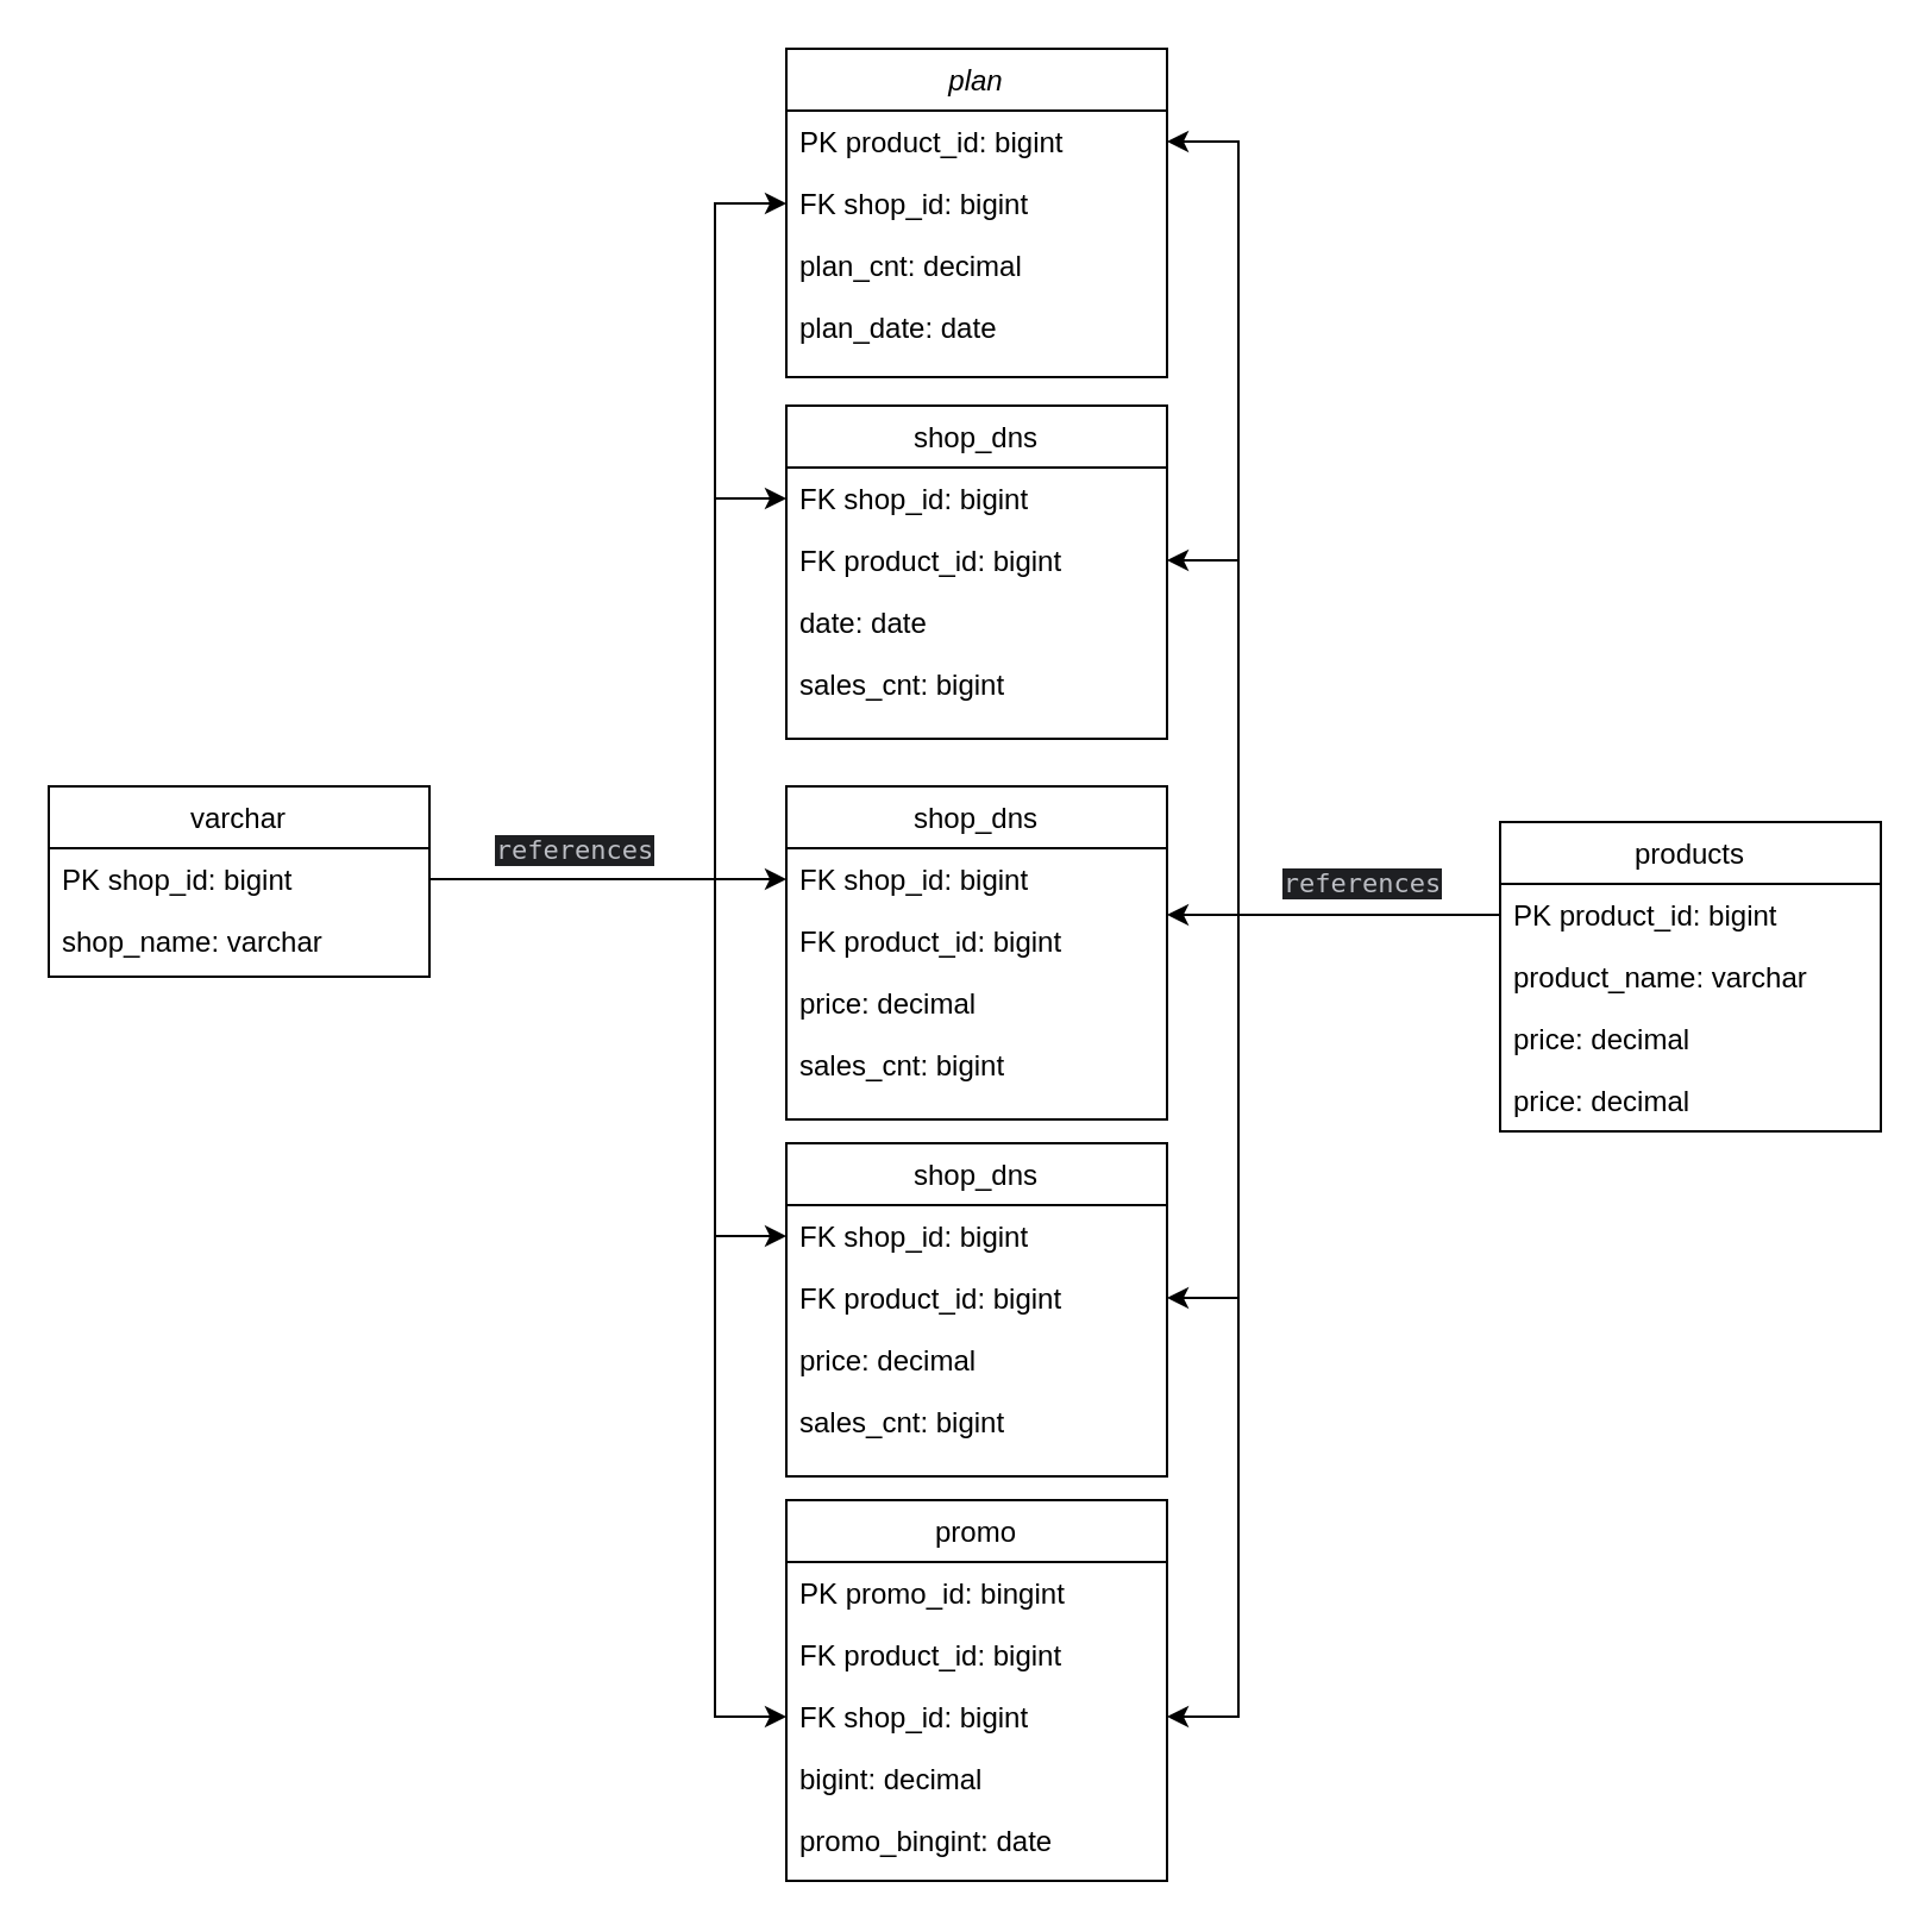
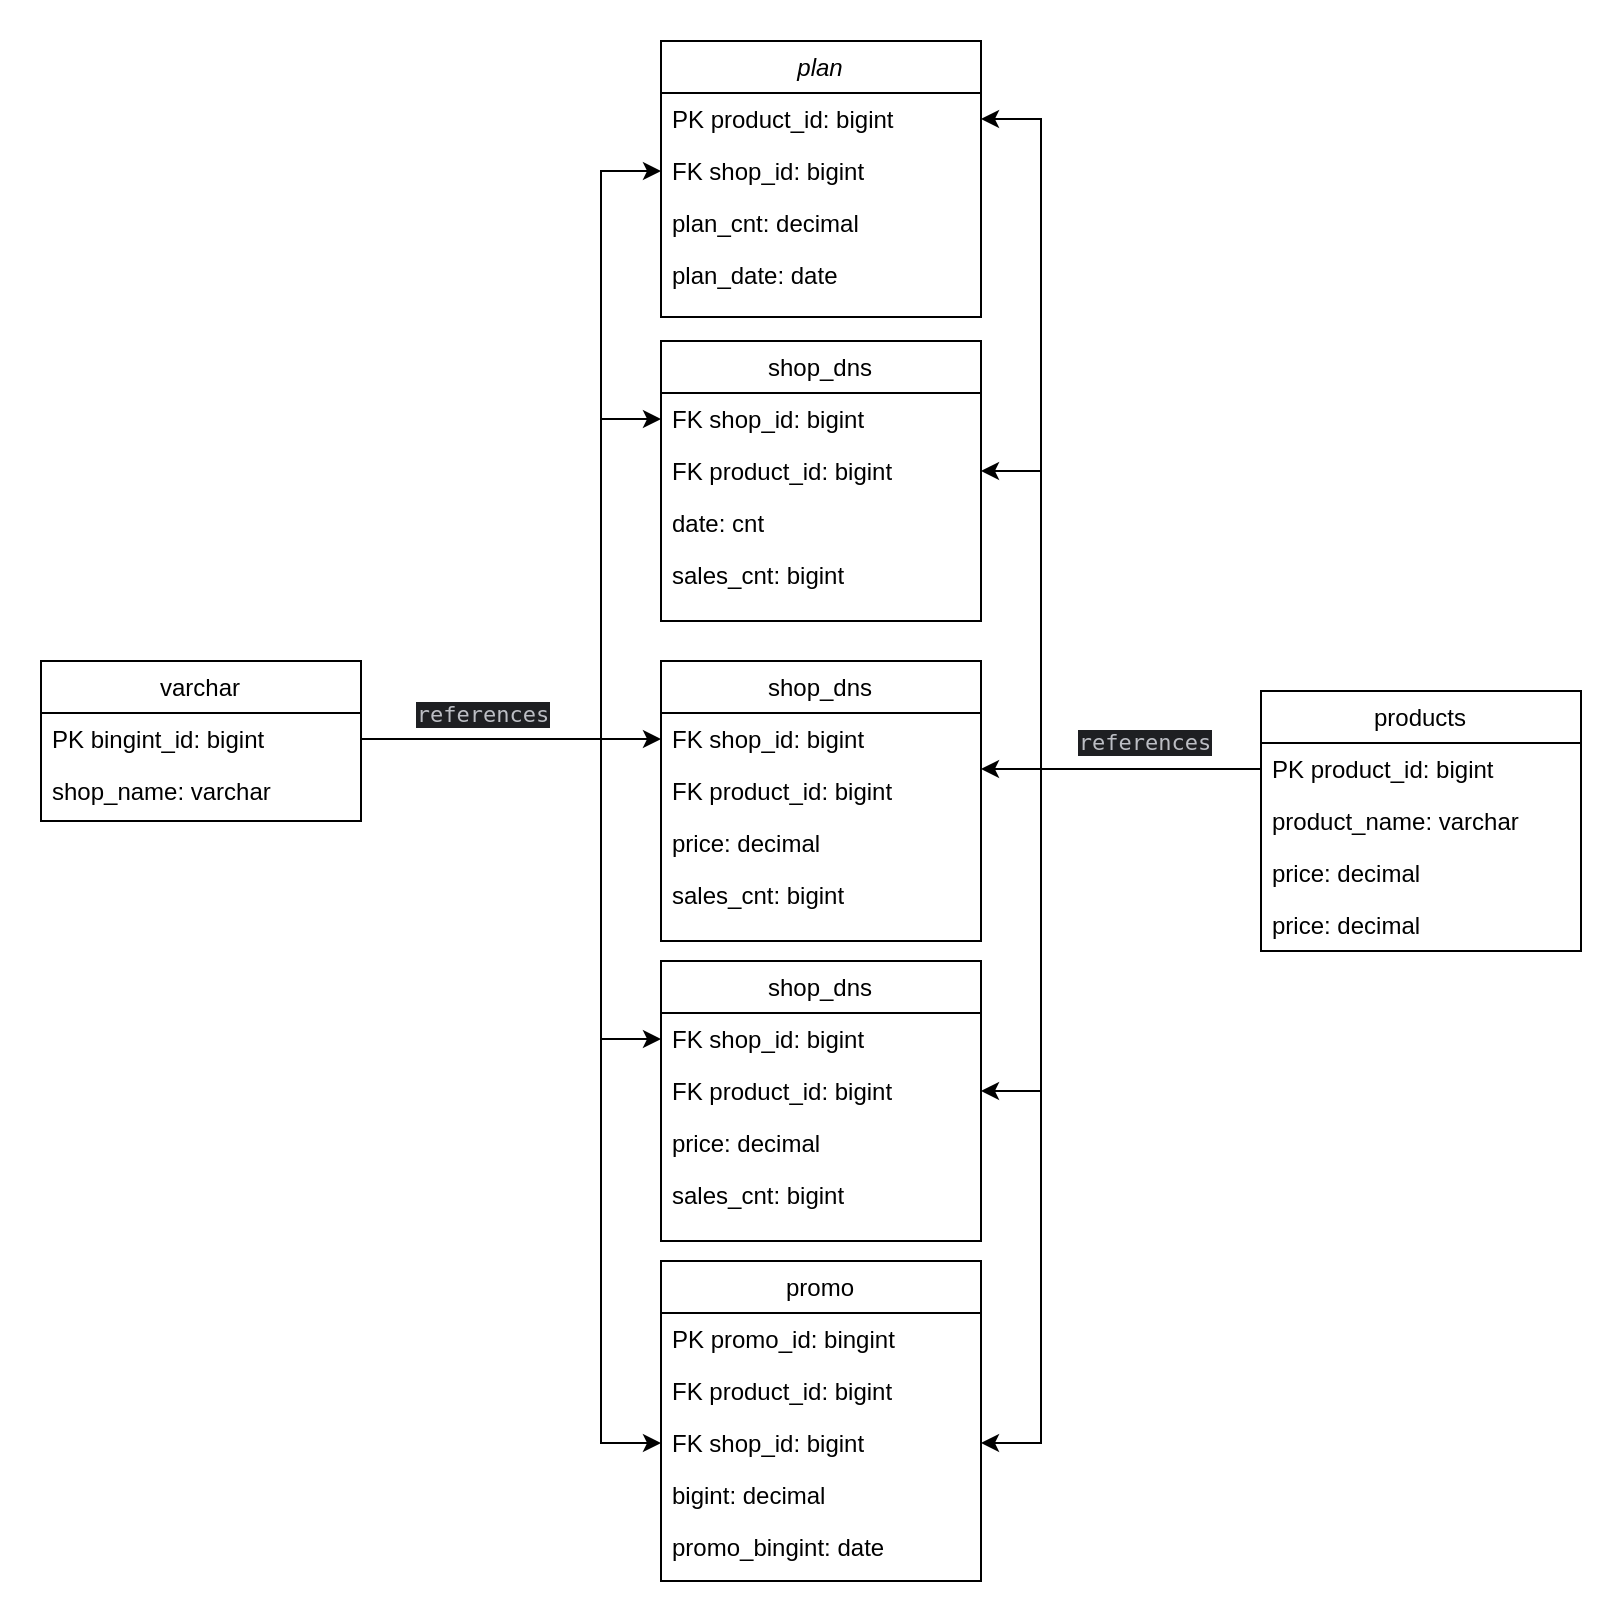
  <mxCell id="0" />
  <mxCell id="1" parent="0" />
  <mxCell id="2" value="plan" style="swimlane;fontStyle=2;align=center;verticalAlign=top;childLayout=stackLayout;horizontal=1;startSize=26;horizontalStack=0;resizeParent=1;resizeLast=0;collapsible=1;marginBottom=0;rounded=0;shadow=0;strokeWidth=1;" parent="1" vertex="1"><mxGeometry x="330" y="20" width="160" height="138" as="geometry"><mxRectangle x="230" y="140" width="160" height="26" as="alternateBounds" /></mxGeometry></mxCell>
  <mxCell id="3" value="PK product_id: bigint" style="text;align=left;verticalAlign=top;spacingLeft=4;spacingRight=4;overflow=hidden;rotatable=0;points=[[0,0.5],[1,0.5]];portConstraint=eastwest;" parent="2" vertex="1"><mxGeometry y="26" width="160" height="26" as="geometry" /></mxCell>
  <mxCell id="4" value="FK shop_id: bigint" style="text;align=left;verticalAlign=top;spacingLeft=4;spacingRight=4;overflow=hidden;rotatable=0;points=[[0,0.5],[1,0.5]];portConstraint=eastwest;rounded=0;shadow=0;html=0;" parent="2" vertex="1"><mxGeometry y="52" width="160" height="26" as="geometry" /></mxCell>
  <mxCell id="5" value="plan_cnt: decimal" style="text;align=left;verticalAlign=top;spacingLeft=4;spacingRight=4;overflow=hidden;rotatable=0;points=[[0,0.5],[1,0.5]];portConstraint=eastwest;rounded=0;shadow=0;html=0;" parent="2" vertex="1"><mxGeometry y="78" width="160" height="26" as="geometry" /></mxCell>
  <mxCell id="6" value="plan_date: date" style="text;align=left;verticalAlign=top;spacingLeft=4;spacingRight=4;overflow=hidden;rotatable=0;points=[[0,0.5],[1,0.5]];portConstraint=eastwest;rounded=0;shadow=0;html=0;" vertex="1" parent="2"><mxGeometry y="104" width="160" height="26" as="geometry" /></mxCell>
  <mxCell id="7" value="promo" style="swimlane;fontStyle=0;align=center;verticalAlign=top;childLayout=stackLayout;horizontal=1;startSize=26;horizontalStack=0;resizeParent=1;resizeLast=0;collapsible=1;marginBottom=0;rounded=0;shadow=0;strokeWidth=1;" parent="1" vertex="1"><mxGeometry x="330" y="630" width="160" height="160" as="geometry"><mxRectangle x="130" y="380" width="160" height="26" as="alternateBounds" /></mxGeometry></mxCell>
  <mxCell id="8" value="PK promo_id: bingint" style="text;align=left;verticalAlign=top;spacingLeft=4;spacingRight=4;overflow=hidden;rotatable=0;points=[[0,0.5],[1,0.5]];portConstraint=eastwest;" parent="7" vertex="1"><mxGeometry y="26" width="160" height="26" as="geometry" /></mxCell>
  <mxCell id="9" value="FK product_id: bigint" style="text;align=left;verticalAlign=top;spacingLeft=4;spacingRight=4;overflow=hidden;rotatable=0;points=[[0,0.5],[1,0.5]];portConstraint=eastwest;rounded=0;shadow=0;html=0;" parent="7" vertex="1"><mxGeometry y="52" width="160" height="26" as="geometry" /></mxCell>
  <mxCell id="10" value="FK shop_id: bigint" style="text;align=left;verticalAlign=top;spacingLeft=4;spacingRight=4;overflow=hidden;rotatable=0;points=[[0,0.5],[1,0.5]];portConstraint=eastwest;rounded=0;shadow=0;html=0;" vertex="1" parent="7"><mxGeometry y="78" width="160" height="26" as="geometry" /></mxCell>
  <mxCell id="11" value="bigint: decimal" style="text;align=left;verticalAlign=top;spacingLeft=4;spacingRight=4;overflow=hidden;rotatable=0;points=[[0,0.5],[1,0.5]];portConstraint=eastwest;rounded=0;shadow=0;html=0;" vertex="1" parent="7"><mxGeometry y="104" width="160" height="26" as="geometry" /></mxCell>
  <mxCell id="12" value="promo_bingint: date" style="text;align=left;verticalAlign=top;spacingLeft=4;spacingRight=4;overflow=hidden;rotatable=0;points=[[0,0.5],[1,0.5]];portConstraint=eastwest;rounded=0;shadow=0;html=0;" vertex="1" parent="7"><mxGeometry y="130" width="160" height="26" as="geometry" /></mxCell>
  <mxCell id="13" value="products" style="swimlane;fontStyle=0;align=center;verticalAlign=top;childLayout=stackLayout;horizontal=1;startSize=26;horizontalStack=0;resizeParent=1;resizeLast=0;collapsible=1;marginBottom=0;rounded=0;shadow=0;strokeWidth=1;" parent="1" vertex="1"><mxGeometry x="630" y="345" width="160" height="130" as="geometry"><mxRectangle x="550" y="140" width="160" height="26" as="alternateBounds" /></mxGeometry></mxCell>
  <mxCell id="14" value="PK product_id: bigint" style="text;align=left;verticalAlign=top;spacingLeft=4;spacingRight=4;overflow=hidden;rotatable=0;points=[[0,0.5],[1,0.5]];portConstraint=eastwest;" parent="13" vertex="1"><mxGeometry y="26" width="160" height="26" as="geometry" /></mxCell>
  <mxCell id="15" value="product_name: varchar" style="text;align=left;verticalAlign=top;spacingLeft=4;spacingRight=4;overflow=hidden;rotatable=0;points=[[0,0.5],[1,0.5]];portConstraint=eastwest;rounded=0;shadow=0;html=0;" parent="13" vertex="1"><mxGeometry y="52" width="160" height="26" as="geometry" /></mxCell>
  <mxCell id="16" value="price: decimal" style="text;align=left;verticalAlign=top;spacingLeft=4;spacingRight=4;overflow=hidden;rotatable=0;points=[[0,0.5],[1,0.5]];portConstraint=eastwest;rounded=0;shadow=0;html=0;" vertex="1" parent="13"><mxGeometry y="78" width="160" height="26" as="geometry" /></mxCell>
  <mxCell id="17" value="price: decimal" style="text;align=left;verticalAlign=top;spacingLeft=4;spacingRight=4;overflow=hidden;rotatable=0;points=[[0,0.5],[1,0.5]];portConstraint=eastwest;rounded=0;shadow=0;html=0;" parent="13" vertex="1"><mxGeometry y="104" width="160" height="26" as="geometry" /></mxCell>
  <mxCell id="18" value="varchar" style="swimlane;fontStyle=0;align=center;verticalAlign=top;childLayout=stackLayout;horizontal=1;startSize=26;horizontalStack=0;resizeParent=1;resizeLast=0;collapsible=1;marginBottom=0;rounded=0;shadow=0;strokeWidth=1;" vertex="1" parent="1"><mxGeometry x="20" y="330" width="160" height="80" as="geometry"><mxRectangle x="340" y="380" width="170" height="26" as="alternateBounds" /></mxGeometry></mxCell>
- <mxCell id="19" value="PK shop_id: bigint" style="text;align=left;verticalAlign=top;spacingLeft=4;spacingRight=4;overflow=hidden;rotatable=0;points=[[0,0.5],[1,0.5]];portConstraint=eastwest;" vertex="1" parent="18"><mxGeometry y="26" width="160" height="26" as="geometry" /></mxCell>
+ <mxCell id="19" value="PK bingint_id: bigint" style="text;align=left;verticalAlign=top;spacingLeft=4;spacingRight=4;overflow=hidden;rotatable=0;points=[[0,0.5],[1,0.5]];portConstraint=eastwest;" vertex="1" parent="18"><mxGeometry y="26" width="160" height="26" as="geometry" /></mxCell>
  <mxCell id="20" value="shop_name: varchar" style="text;align=left;verticalAlign=top;spacingLeft=4;spacingRight=4;overflow=hidden;rotatable=0;points=[[0,0.5],[1,0.5]];portConstraint=eastwest;" vertex="1" parent="18"><mxGeometry y="52" width="160" height="26" as="geometry" /></mxCell>
  <mxCell id="21" value="shop_dns" style="swimlane;fontStyle=0;align=center;verticalAlign=top;childLayout=stackLayout;horizontal=1;startSize=26;horizontalStack=0;resizeParent=1;resizeLast=0;collapsible=1;marginBottom=0;rounded=0;shadow=0;strokeWidth=1;" vertex="1" parent="1"><mxGeometry x="330" y="480" width="160" height="140" as="geometry"><mxRectangle x="550" y="140" width="160" height="26" as="alternateBounds" /></mxGeometry></mxCell>
  <mxCell id="22" value="FK shop_id: bigint" style="text;align=left;verticalAlign=top;spacingLeft=4;spacingRight=4;overflow=hidden;rotatable=0;points=[[0,0.5],[1,0.5]];portConstraint=eastwest;" vertex="1" parent="21"><mxGeometry y="26" width="160" height="26" as="geometry" /></mxCell>
  <mxCell id="23" value="FK product_id: bigint" style="text;align=left;verticalAlign=top;spacingLeft=4;spacingRight=4;overflow=hidden;rotatable=0;points=[[0,0.5],[1,0.5]];portConstraint=eastwest;rounded=0;shadow=0;html=0;" vertex="1" parent="21"><mxGeometry y="52" width="160" height="26" as="geometry" /></mxCell>
  <mxCell id="24" value="price: decimal" style="text;align=left;verticalAlign=top;spacingLeft=4;spacingRight=4;overflow=hidden;rotatable=0;points=[[0,0.5],[1,0.5]];portConstraint=eastwest;rounded=0;shadow=0;html=0;" vertex="1" parent="21"><mxGeometry y="78" width="160" height="26" as="geometry" /></mxCell>
  <mxCell id="25" value="sales_cnt: bigint" style="text;align=left;verticalAlign=top;spacingLeft=4;spacingRight=4;overflow=hidden;rotatable=0;points=[[0,0.5],[1,0.5]];portConstraint=eastwest;rounded=0;shadow=0;html=0;" vertex="1" parent="21"><mxGeometry y="104" width="160" height="26" as="geometry" /></mxCell>
  <mxCell id="26" value="shop_dns" style="swimlane;fontStyle=0;align=center;verticalAlign=top;childLayout=stackLayout;horizontal=1;startSize=26;horizontalStack=0;resizeParent=1;resizeLast=0;collapsible=1;marginBottom=0;rounded=0;shadow=0;strokeWidth=1;" vertex="1" parent="1"><mxGeometry x="330" y="330" width="160" height="140" as="geometry"><mxRectangle x="550" y="140" width="160" height="26" as="alternateBounds" /></mxGeometry></mxCell>
  <mxCell id="27" value="FK shop_id: bigint" style="text;align=left;verticalAlign=top;spacingLeft=4;spacingRight=4;overflow=hidden;rotatable=0;points=[[0,0.5],[1,0.5]];portConstraint=eastwest;" vertex="1" parent="26"><mxGeometry y="26" width="160" height="26" as="geometry" /></mxCell>
  <mxCell id="28" value="FK product_id: bigint" style="text;align=left;verticalAlign=top;spacingLeft=4;spacingRight=4;overflow=hidden;rotatable=0;points=[[0,0.5],[1,0.5]];portConstraint=eastwest;rounded=0;shadow=0;html=0;" vertex="1" parent="26"><mxGeometry y="52" width="160" height="26" as="geometry" /></mxCell>
  <mxCell id="29" value="price: decimal" style="text;align=left;verticalAlign=top;spacingLeft=4;spacingRight=4;overflow=hidden;rotatable=0;points=[[0,0.5],[1,0.5]];portConstraint=eastwest;rounded=0;shadow=0;html=0;" vertex="1" parent="26"><mxGeometry y="78" width="160" height="26" as="geometry" /></mxCell>
  <mxCell id="30" value="sales_cnt: bigint" style="text;align=left;verticalAlign=top;spacingLeft=4;spacingRight=4;overflow=hidden;rotatable=0;points=[[0,0.5],[1,0.5]];portConstraint=eastwest;rounded=0;shadow=0;html=0;" vertex="1" parent="26"><mxGeometry y="104" width="160" height="26" as="geometry" /></mxCell>
  <mxCell id="31" value="shop_dns" style="swimlane;fontStyle=0;align=center;verticalAlign=top;childLayout=stackLayout;horizontal=1;startSize=26;horizontalStack=0;resizeParent=1;resizeLast=0;collapsible=1;marginBottom=0;rounded=0;shadow=0;strokeWidth=1;" vertex="1" parent="1"><mxGeometry x="330" y="170" width="160" height="140" as="geometry"><mxRectangle x="550" y="140" width="160" height="26" as="alternateBounds" /></mxGeometry></mxCell>
  <mxCell id="32" value="FK shop_id: bigint" style="text;align=left;verticalAlign=top;spacingLeft=4;spacingRight=4;overflow=hidden;rotatable=0;points=[[0,0.5],[1,0.5]];portConstraint=eastwest;" vertex="1" parent="31"><mxGeometry y="26" width="160" height="26" as="geometry" /></mxCell>
  <mxCell id="33" value="FK product_id: bigint" style="text;align=left;verticalAlign=top;spacingLeft=4;spacingRight=4;overflow=hidden;rotatable=0;points=[[0,0.5],[1,0.5]];portConstraint=eastwest;rounded=0;shadow=0;html=0;" vertex="1" parent="31"><mxGeometry y="52" width="160" height="26" as="geometry" /></mxCell>
- <mxCell id="34" value="date: date" style="text;align=left;verticalAlign=top;spacingLeft=4;spacingRight=4;overflow=hidden;rotatable=0;points=[[0,0.5],[1,0.5]];portConstraint=eastwest;rounded=0;shadow=0;html=0;" vertex="1" parent="31"><mxGeometry y="78" width="160" height="26" as="geometry" /></mxCell>
+ <mxCell id="34" value="date: cnt" style="text;align=left;verticalAlign=top;spacingLeft=4;spacingRight=4;overflow=hidden;rotatable=0;points=[[0,0.5],[1,0.5]];portConstraint=eastwest;rounded=0;shadow=0;html=0;" vertex="1" parent="31"><mxGeometry y="78" width="160" height="26" as="geometry" /></mxCell>
  <mxCell id="35" value="sales_cnt: bigint" style="text;align=left;verticalAlign=top;spacingLeft=4;spacingRight=4;overflow=hidden;rotatable=0;points=[[0,0.5],[1,0.5]];portConstraint=eastwest;rounded=0;shadow=0;html=0;" vertex="1" parent="31"><mxGeometry y="104" width="160" height="26" as="geometry" /></mxCell>
  <mxCell id="36" style="edgeStyle=orthogonalEdgeStyle;rounded=0;orthogonalLoop=1;jettySize=auto;html=1;exitX=1;exitY=0.5;exitDx=0;exitDy=0;entryX=0;entryY=0.5;entryDx=0;entryDy=0;" edge="1" parent="1" source="19" target="4"><mxGeometry relative="1" as="geometry"><Array as="points"><mxPoint x="300" y="369" /><mxPoint x="300" y="85" /></Array></mxGeometry></mxCell>
  <mxCell id="37" style="edgeStyle=orthogonalEdgeStyle;rounded=0;orthogonalLoop=1;jettySize=auto;html=1;exitX=1;exitY=0.5;exitDx=0;exitDy=0;entryX=0;entryY=0.5;entryDx=0;entryDy=0;" edge="1" parent="1" source="19" target="32"><mxGeometry relative="1" as="geometry"><Array as="points"><mxPoint x="300" y="369" /><mxPoint x="300" y="209" /></Array></mxGeometry></mxCell>
  <mxCell id="38" style="edgeStyle=orthogonalEdgeStyle;rounded=0;orthogonalLoop=1;jettySize=auto;html=1;exitX=1;exitY=0.5;exitDx=0;exitDy=0;entryX=0;entryY=0.5;entryDx=0;entryDy=0;" edge="1" parent="1" source="19" target="27"><mxGeometry relative="1" as="geometry" /></mxCell>
  <mxCell id="39" style="edgeStyle=orthogonalEdgeStyle;rounded=0;orthogonalLoop=1;jettySize=auto;html=1;exitX=1;exitY=0.5;exitDx=0;exitDy=0;entryX=0;entryY=0.5;entryDx=0;entryDy=0;" edge="1" parent="1" source="19" target="22"><mxGeometry relative="1" as="geometry"><Array as="points"><mxPoint x="300" y="369" /><mxPoint x="300" y="519" /></Array></mxGeometry></mxCell>
  <mxCell id="40" style="edgeStyle=orthogonalEdgeStyle;rounded=0;orthogonalLoop=1;jettySize=auto;html=1;exitX=1;exitY=0.5;exitDx=0;exitDy=0;entryX=0;entryY=0.5;entryDx=0;entryDy=0;" edge="1" parent="1" source="19" target="10"><mxGeometry relative="1" as="geometry"><Array as="points"><mxPoint x="300" y="369" /><mxPoint x="300" y="721" /></Array></mxGeometry></mxCell>
  <mxCell id="41" value="&lt;div style=&quot;background-color: rgb(30, 31, 34); color: rgb(188, 190, 196); font-family: &amp;quot;JetBrains Mono&amp;quot;, monospace;&quot;&gt;references&lt;/div&gt;" style="edgeLabel;html=1;align=center;verticalAlign=middle;resizable=0;points=[];" vertex="1" connectable="0" parent="40"><mxGeometry x="-0.76" y="-3" relative="1" as="geometry"><mxPoint y="-16" as="offset" /></mxGeometry></mxCell>
  <mxCell id="42" style="edgeStyle=orthogonalEdgeStyle;rounded=0;orthogonalLoop=1;jettySize=auto;html=1;exitX=0;exitY=0.5;exitDx=0;exitDy=0;entryX=1;entryY=0.5;entryDx=0;entryDy=0;" edge="1" parent="1" source="14" target="3"><mxGeometry relative="1" as="geometry"><Array as="points"><mxPoint x="520" y="384" /><mxPoint x="520" y="59" /></Array></mxGeometry></mxCell>
  <mxCell id="43" style="edgeStyle=orthogonalEdgeStyle;rounded=0;orthogonalLoop=1;jettySize=auto;html=1;exitX=0;exitY=0.5;exitDx=0;exitDy=0;" edge="1" parent="1" source="14" target="33"><mxGeometry relative="1" as="geometry"><Array as="points"><mxPoint x="520" y="384" /><mxPoint x="520" y="235" /></Array></mxGeometry></mxCell>
  <mxCell id="44" style="edgeStyle=orthogonalEdgeStyle;rounded=0;orthogonalLoop=1;jettySize=auto;html=1;exitX=0;exitY=0.5;exitDx=0;exitDy=0;" edge="1" parent="1" source="14" target="28"><mxGeometry relative="1" as="geometry"><Array as="points"><mxPoint x="530" y="384" /><mxPoint x="530" y="384" /></Array></mxGeometry></mxCell>
  <mxCell id="45" style="edgeStyle=orthogonalEdgeStyle;rounded=0;orthogonalLoop=1;jettySize=auto;html=1;exitX=0;exitY=0.5;exitDx=0;exitDy=0;entryX=1;entryY=0.5;entryDx=0;entryDy=0;" edge="1" parent="1" source="14" target="23"><mxGeometry relative="1" as="geometry"><Array as="points"><mxPoint x="520" y="384" /><mxPoint x="520" y="545" /></Array></mxGeometry></mxCell>
  <mxCell id="46" style="edgeStyle=orthogonalEdgeStyle;rounded=0;orthogonalLoop=1;jettySize=auto;html=1;exitX=0;exitY=0.5;exitDx=0;exitDy=0;entryX=1;entryY=0.5;entryDx=0;entryDy=0;" edge="1" parent="1" source="14" target="10"><mxGeometry relative="1" as="geometry"><Array as="points"><mxPoint x="520" y="384" /><mxPoint x="520" y="721" /></Array></mxGeometry></mxCell>
  <mxCell id="47" value="&lt;div style=&quot;background-color: rgb(30, 31, 34); color: rgb(188, 190, 196); font-family: &amp;quot;JetBrains Mono&amp;quot;, monospace;&quot;&gt;references&lt;/div&gt;" style="edgeLabel;html=1;align=center;verticalAlign=middle;resizable=0;points=[];" vertex="1" connectable="0" parent="46"><mxGeometry x="-0.752" relative="1" as="geometry"><mxPoint y="-14" as="offset" /></mxGeometry></mxCell>
